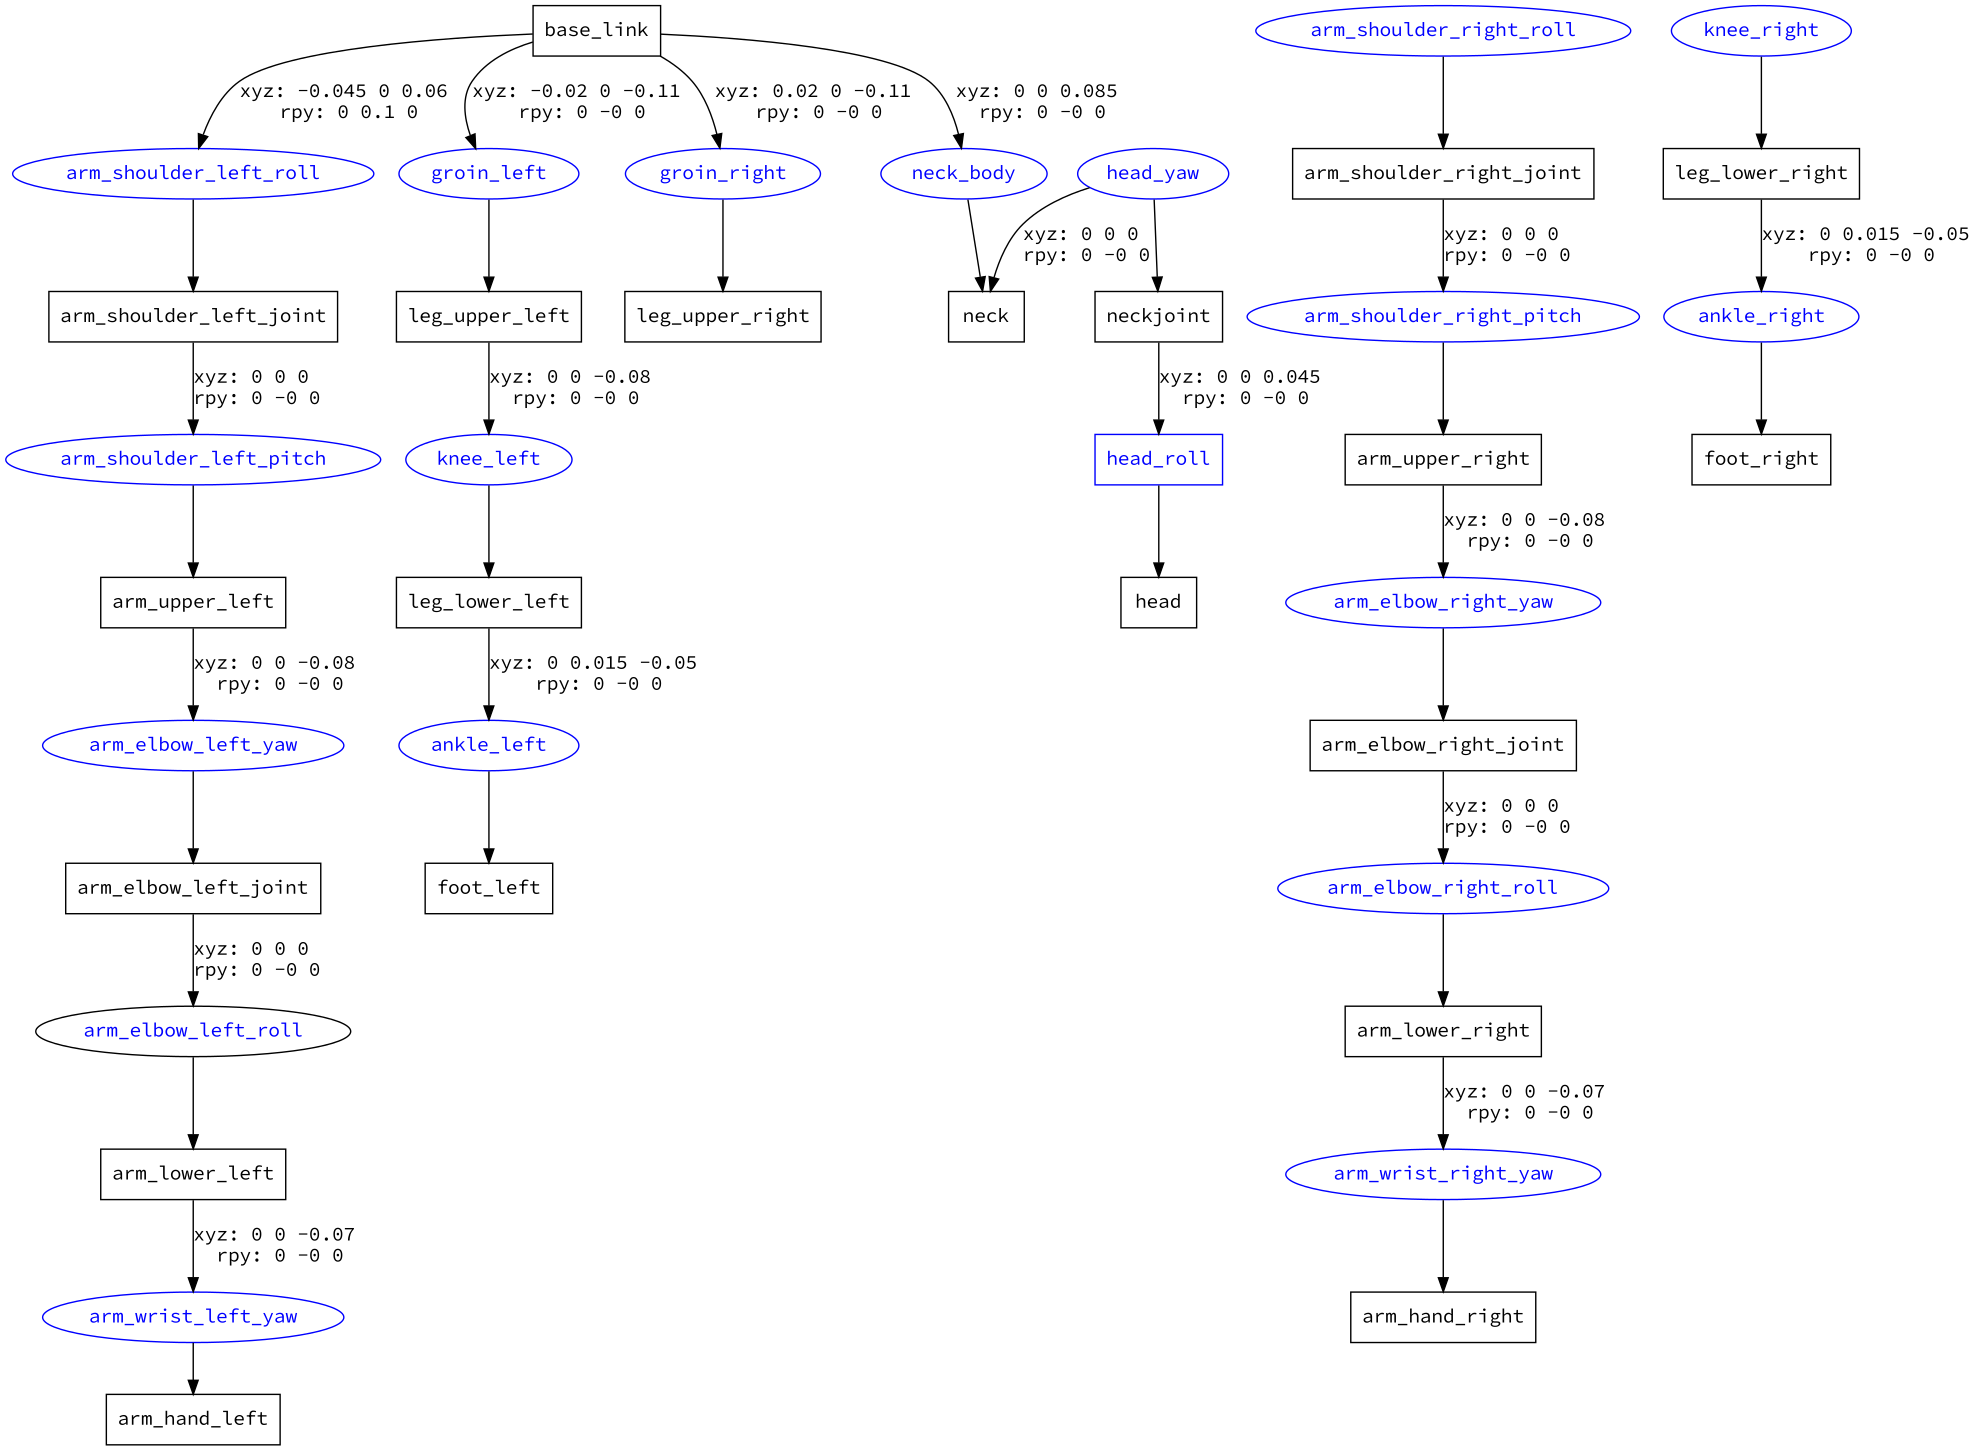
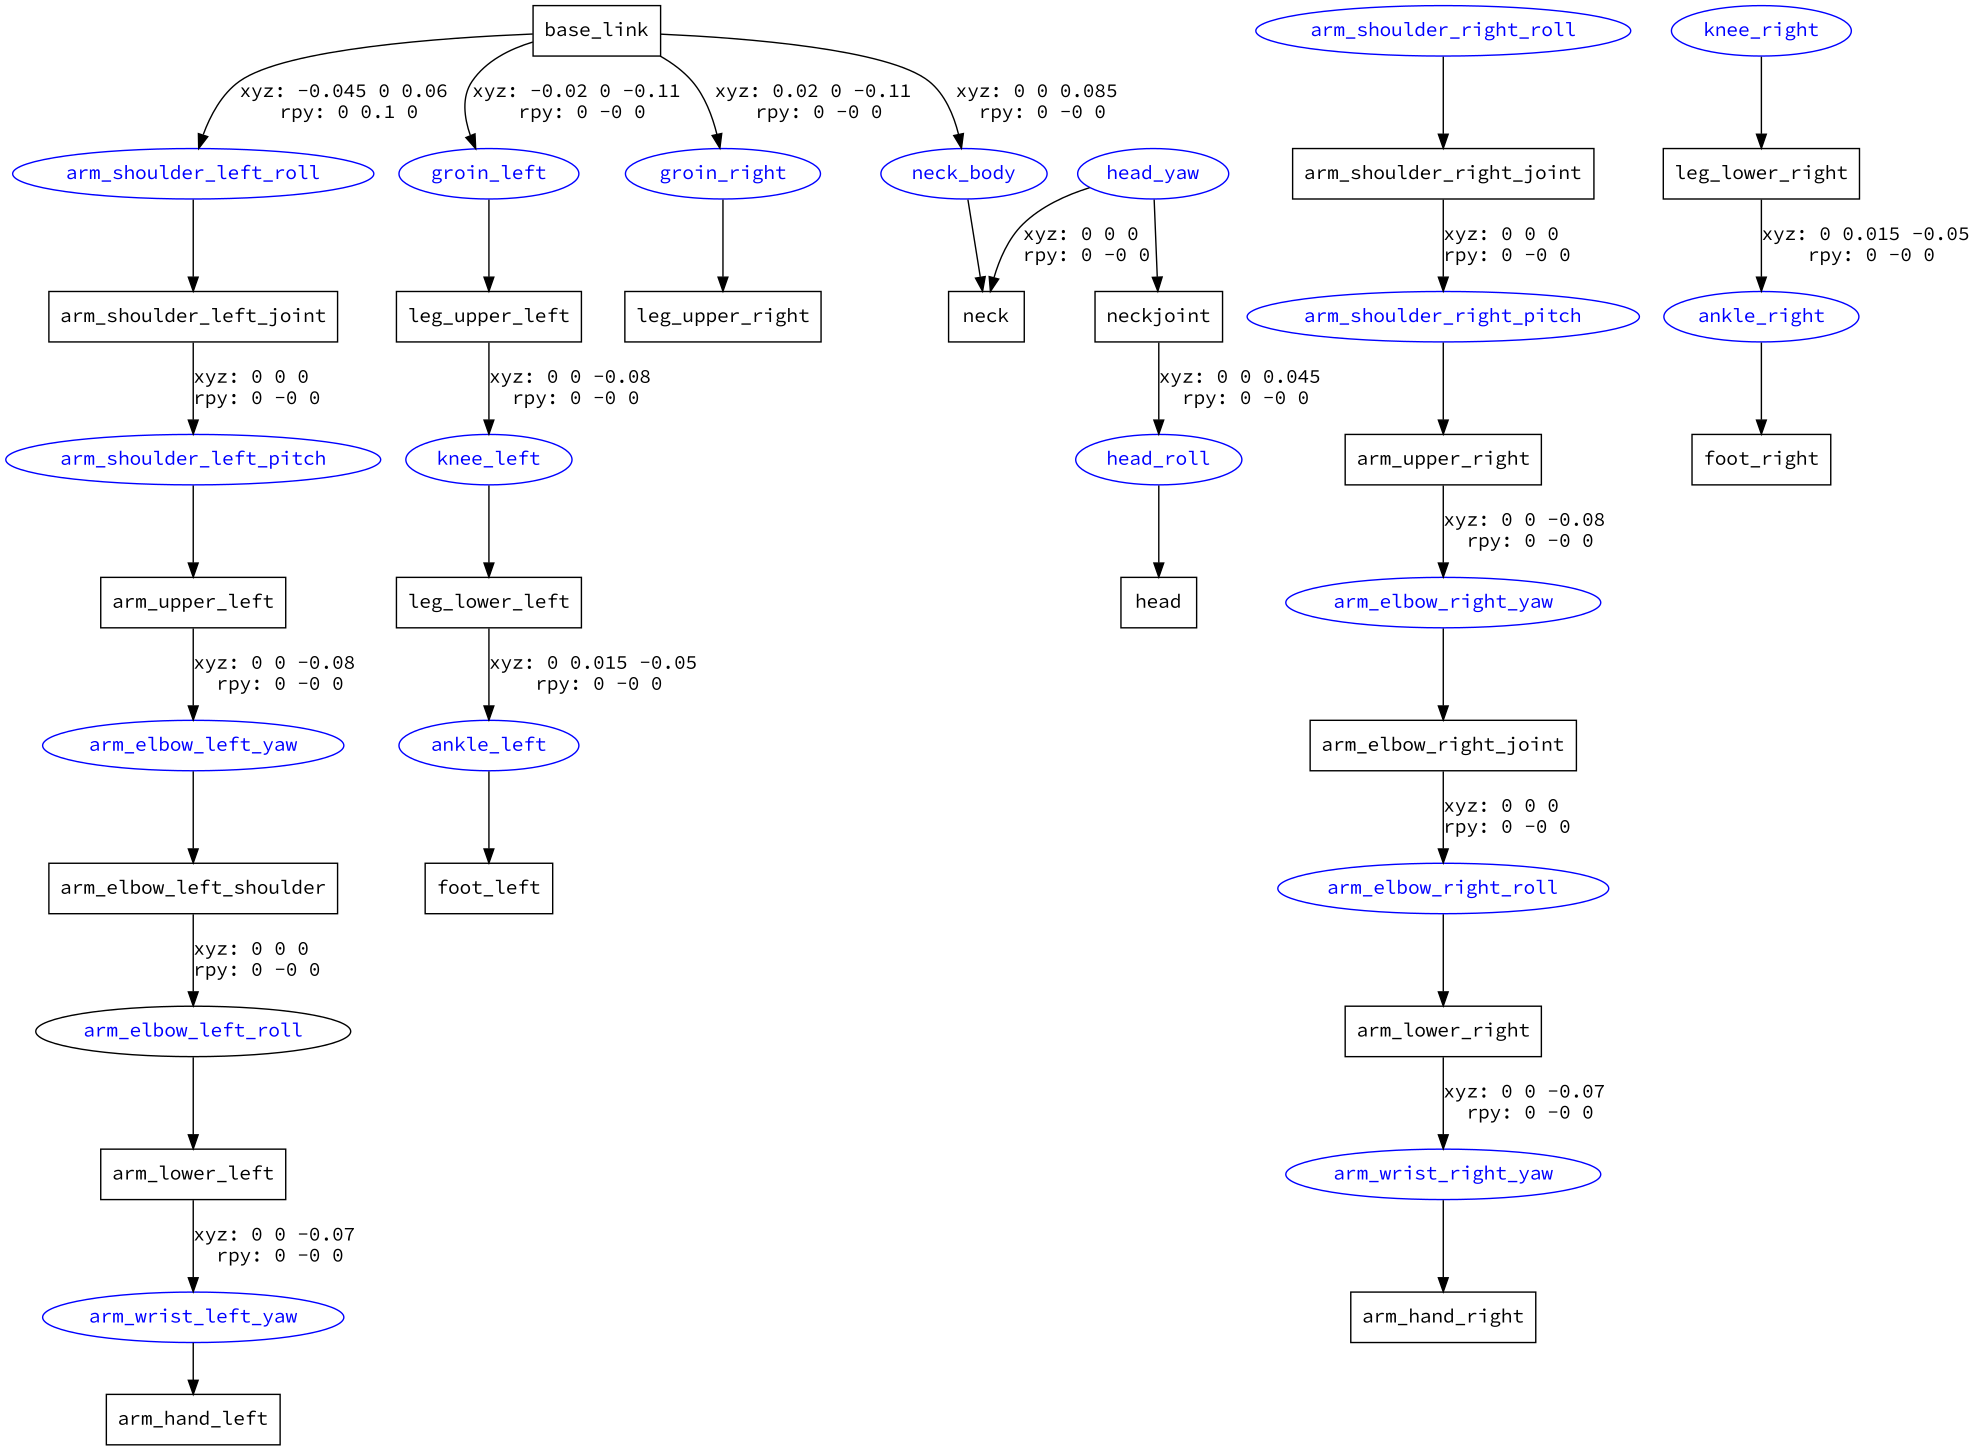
  digraph {
    fontname="Source Code Pro"
    node [fontname="Source Code Pro" shape=box]
    edge [fontname="Source Code Pro"]
    n1 [label=base_link]
    arm_shoulder_left_roll [color=blue fontcolor=blue shape=ellipse]
    groin_left [color=blue fontcolor=blue shape=ellipse]
    groin_right [color=blue fontcolor=blue shape=ellipse]
    neck_body [color=blue fontcolor=blue shape=ellipse]
    n6 [label=arm_shoulder_left_joint]
    arm_shoulder_right_roll [color=blue fontcolor=blue shape=ellipse]
    n8 [label=arm_shoulder_right_joint]
    n9 [label=leg_upper_left]
    n10 [label=leg_upper_right]
    n11 [label=neck]
    arm_shoulder_left_pitch [color=blue fontcolor=blue shape=ellipse]
    n13 [label=arm_upper_left]
    arm_elbow_left_yaw [color=blue fontcolor=blue shape=ellipse]
-   n15 [label=arm_elbow_left_joint]
+   n15 [label=arm_elbow_left_shoulder]
    arm_elbow_left_roll [color=black fontcolor=blue shape=ellipse]
    n17 [label=arm_lower_left]
    arm_wrist_left_yaw [color=blue fontcolor=blue shape=ellipse]
    n19 [label=arm_hand_left]
    arm_shoulder_right_pitch [color=blue fontcolor=blue shape=ellipse]
    n21 [label=arm_upper_right]
    arm_elbow_right_yaw [color=blue fontcolor=blue shape=ellipse]
    n23 [label=arm_elbow_right_joint]
    arm_elbow_right_roll [color=blue fontcolor=blue shape=ellipse]
    n25 [label=arm_lower_right]
    arm_wrist_right_yaw [color=blue fontcolor=blue shape=ellipse]
    n27 [label=arm_hand_right]
    knee_left [color=blue fontcolor=blue shape=ellipse]
    n29 [label=leg_lower_left]
    ankle_left [color=blue fontcolor=blue shape=ellipse]
    n31 [label=foot_left]
    knee_right [color=blue fontcolor=blue shape=ellipse]
    n33 [label=leg_lower_right]
    ankle_right [color=blue fontcolor=blue shape=ellipse]
    n35 [label=foot_right]
    head_yaw [color=blue fontcolor=blue shape=ellipse]
    n37 [label=neckjoint]
-   head_roll [color=blue fontcolor=blue]
+   head_roll [color=blue fontcolor=blue shape=ellipse]
    n39 [label=head]
    n1 -> arm_shoulder_left_roll [label="xyz: -0.045 0 0.06 \nrpy: 0 0.1 0"]
    n1 -> groin_left [label="xyz: -0.02 0 -0.11 \nrpy: 0 -0 0"]
    n1 -> groin_right [label="xyz: 0.02 0 -0.11 \nrpy: 0 -0 0"]
    n1 -> neck_body [label="xyz: 0 0 0.085 \nrpy: 0 -0 0"]
    arm_shoulder_left_roll -> n6
    groin_left -> n9
    groin_right -> n10
    neck_body -> n11
    n6 -> arm_shoulder_left_pitch [label="xyz: 0 0 0 \nrpy: 0 -0 0"]
    arm_shoulder_right_roll -> n8
    n8 -> arm_shoulder_right_pitch [label="xyz: 0 0 0 \nrpy: 0 -0 0"]
    n9 -> knee_left [label="xyz: 0 0 -0.08 \nrpy: 0 -0 0"]
    arm_shoulder_left_pitch -> n13
    n13 -> arm_elbow_left_yaw [label="xyz: 0 0 -0.08 \nrpy: 0 -0 0"]
    arm_elbow_left_yaw -> n15
    n15 -> arm_elbow_left_roll [label="xyz: 0 0 0 \nrpy: 0 -0 0"]
    arm_elbow_left_roll -> n17
    n17 -> arm_wrist_left_yaw [label="xyz: 0 0 -0.07 \nrpy: 0 -0 0"]
    arm_wrist_left_yaw -> n19
    arm_shoulder_right_pitch -> n21
    n21 -> arm_elbow_right_yaw [label="xyz: 0 0 -0.08 \nrpy: 0 -0 0"]
    arm_elbow_right_yaw -> n23
    n23 -> arm_elbow_right_roll [label="xyz: 0 0 0 \nrpy: 0 -0 0"]
    arm_elbow_right_roll -> n25
    n25 -> arm_wrist_right_yaw [label="xyz: 0 0 -0.07 \nrpy: 0 -0 0"]
    arm_wrist_right_yaw -> n27
    knee_left -> n29
    n29 -> ankle_left [label="xyz: 0 0.015 -0.05 \nrpy: 0 -0 0"]
    ankle_left -> n31
    knee_right -> n33
    n33 -> ankle_right [label="xyz: 0 0.015 -0.05 \nrpy: 0 -0 0"]
    ankle_right -> n35
    head_yaw -> n11 [label="xyz: 0 0 0 \nrpy: 0 -0 0"]
    head_yaw -> n37
    n37 -> head_roll [label="xyz: 0 0 0.045 \nrpy: 0 -0 0"]
    head_roll -> n39
  }
